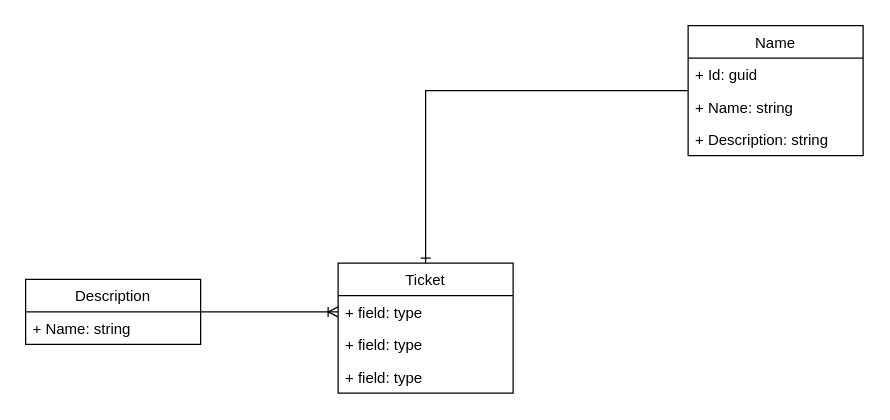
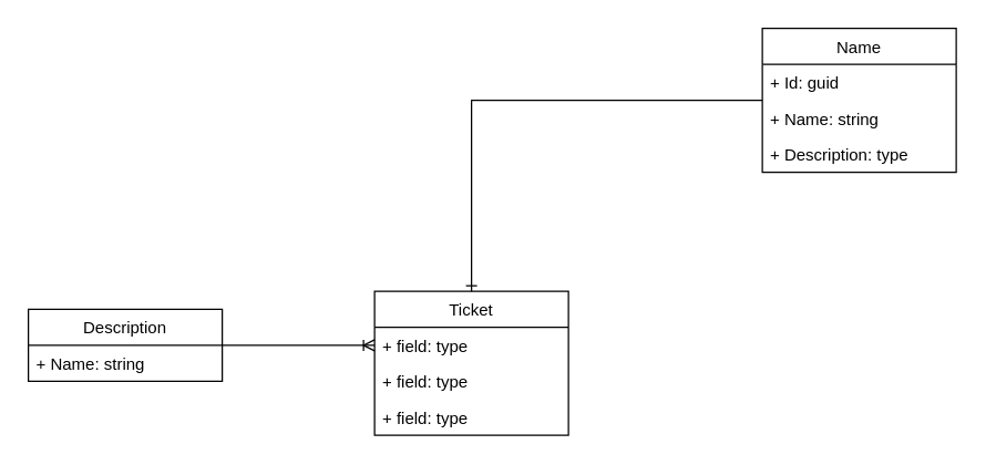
  <mxCell id="0" />
  <mxCell id="1" parent="0" />
  <mxCell id="2" value="Name" style="swimlane;fontStyle=0;childLayout=stackLayout;horizontal=1;startSize=26;fillColor=none;horizontalStack=0;resizeParent=1;resizeParentMax=0;resizeLast=0;collapsible=1;marginBottom=0;" vertex="1" parent="1"><mxGeometry x="550" y="20" width="140" height="104" as="geometry" /></mxCell>
  <mxCell id="3" value="+ Id: guid" style="text;strokeColor=none;fillColor=none;align=left;verticalAlign=top;spacingLeft=4;spacingRight=4;overflow=hidden;rotatable=0;points=[[0,0.5],[1,0.5]];portConstraint=eastwest;" vertex="1" parent="2"><mxGeometry y="26" width="140" height="26" as="geometry" /></mxCell>
  <mxCell id="4" value="+ Name: string" style="text;strokeColor=none;fillColor=none;align=left;verticalAlign=top;spacingLeft=4;spacingRight=4;overflow=hidden;rotatable=0;points=[[0,0.5],[1,0.5]];portConstraint=eastwest;" vertex="1" parent="2"><mxGeometry y="52" width="140" height="26" as="geometry" /></mxCell>
- <mxCell id="5" value="+ Description: string" style="text;strokeColor=none;fillColor=none;align=left;verticalAlign=top;spacingLeft=4;spacingRight=4;overflow=hidden;rotatable=0;points=[[0,0.5],[1,0.5]];portConstraint=eastwest;" vertex="1" parent="2"><mxGeometry y="78" width="140" height="26" as="geometry" /></mxCell>
+ <mxCell id="5" value="+ Description: type" style="text;strokeColor=none;fillColor=none;align=left;verticalAlign=top;spacingLeft=4;spacingRight=4;overflow=hidden;rotatable=0;points=[[0,0.5],[1,0.5]];portConstraint=eastwest;" vertex="1" parent="2"><mxGeometry y="78" width="140" height="26" as="geometry" /></mxCell>
  <mxCell id="6" style="edgeStyle=orthogonalEdgeStyle;rounded=0;orthogonalLoop=1;jettySize=auto;html=1;endArrow=none;endFill=0;startArrow=ERone;startFill=0;" edge="1" parent="1" source="7" target="2"><mxGeometry relative="1" as="geometry"><Array as="points"><mxPoint x="340" y="72" /></Array></mxGeometry></mxCell>
  <mxCell id="7" value="Ticket" style="swimlane;fontStyle=0;childLayout=stackLayout;horizontal=1;startSize=26;fillColor=none;horizontalStack=0;resizeParent=1;resizeParentMax=0;resizeLast=0;collapsible=1;marginBottom=0;" vertex="1" parent="1"><mxGeometry x="270" y="210" width="140" height="104" as="geometry" /></mxCell>
  <mxCell id="8" value="+ field: type" style="text;strokeColor=none;fillColor=none;align=left;verticalAlign=top;spacingLeft=4;spacingRight=4;overflow=hidden;rotatable=0;points=[[0,0.5],[1,0.5]];portConstraint=eastwest;" vertex="1" parent="7"><mxGeometry y="26" width="140" height="26" as="geometry" /></mxCell>
  <mxCell id="9" value="+ field: type" style="text;strokeColor=none;fillColor=none;align=left;verticalAlign=top;spacingLeft=4;spacingRight=4;overflow=hidden;rotatable=0;points=[[0,0.5],[1,0.5]];portConstraint=eastwest;" vertex="1" parent="7"><mxGeometry y="52" width="140" height="26" as="geometry" /></mxCell>
  <mxCell id="10" value="+ field: type" style="text;strokeColor=none;fillColor=none;align=left;verticalAlign=top;spacingLeft=4;spacingRight=4;overflow=hidden;rotatable=0;points=[[0,0.5],[1,0.5]];portConstraint=eastwest;" vertex="1" parent="7"><mxGeometry y="78" width="140" height="26" as="geometry" /></mxCell>
  <mxCell id="11" value="Description" style="swimlane;fontStyle=0;childLayout=stackLayout;horizontal=1;startSize=26;fillColor=none;horizontalStack=0;resizeParent=1;resizeParentMax=0;resizeLast=0;collapsible=1;marginBottom=0;" vertex="1" parent="1"><mxGeometry x="20" y="223" width="140" height="52" as="geometry" /></mxCell>
  <mxCell id="12" value="+ Name: string" style="text;strokeColor=none;fillColor=none;align=left;verticalAlign=top;spacingLeft=4;spacingRight=4;overflow=hidden;rotatable=0;points=[[0,0.5],[1,0.5]];portConstraint=eastwest;" vertex="1" parent="11"><mxGeometry y="26" width="140" height="26" as="geometry" /></mxCell>
  <mxCell id="13" style="edgeStyle=orthogonalEdgeStyle;rounded=0;orthogonalLoop=1;jettySize=auto;html=1;endArrow=none;endFill=0;startArrow=ERoneToMany;startFill=0;" edge="1" parent="1" source="8" target="11"><mxGeometry relative="1" as="geometry" /></mxCell>
